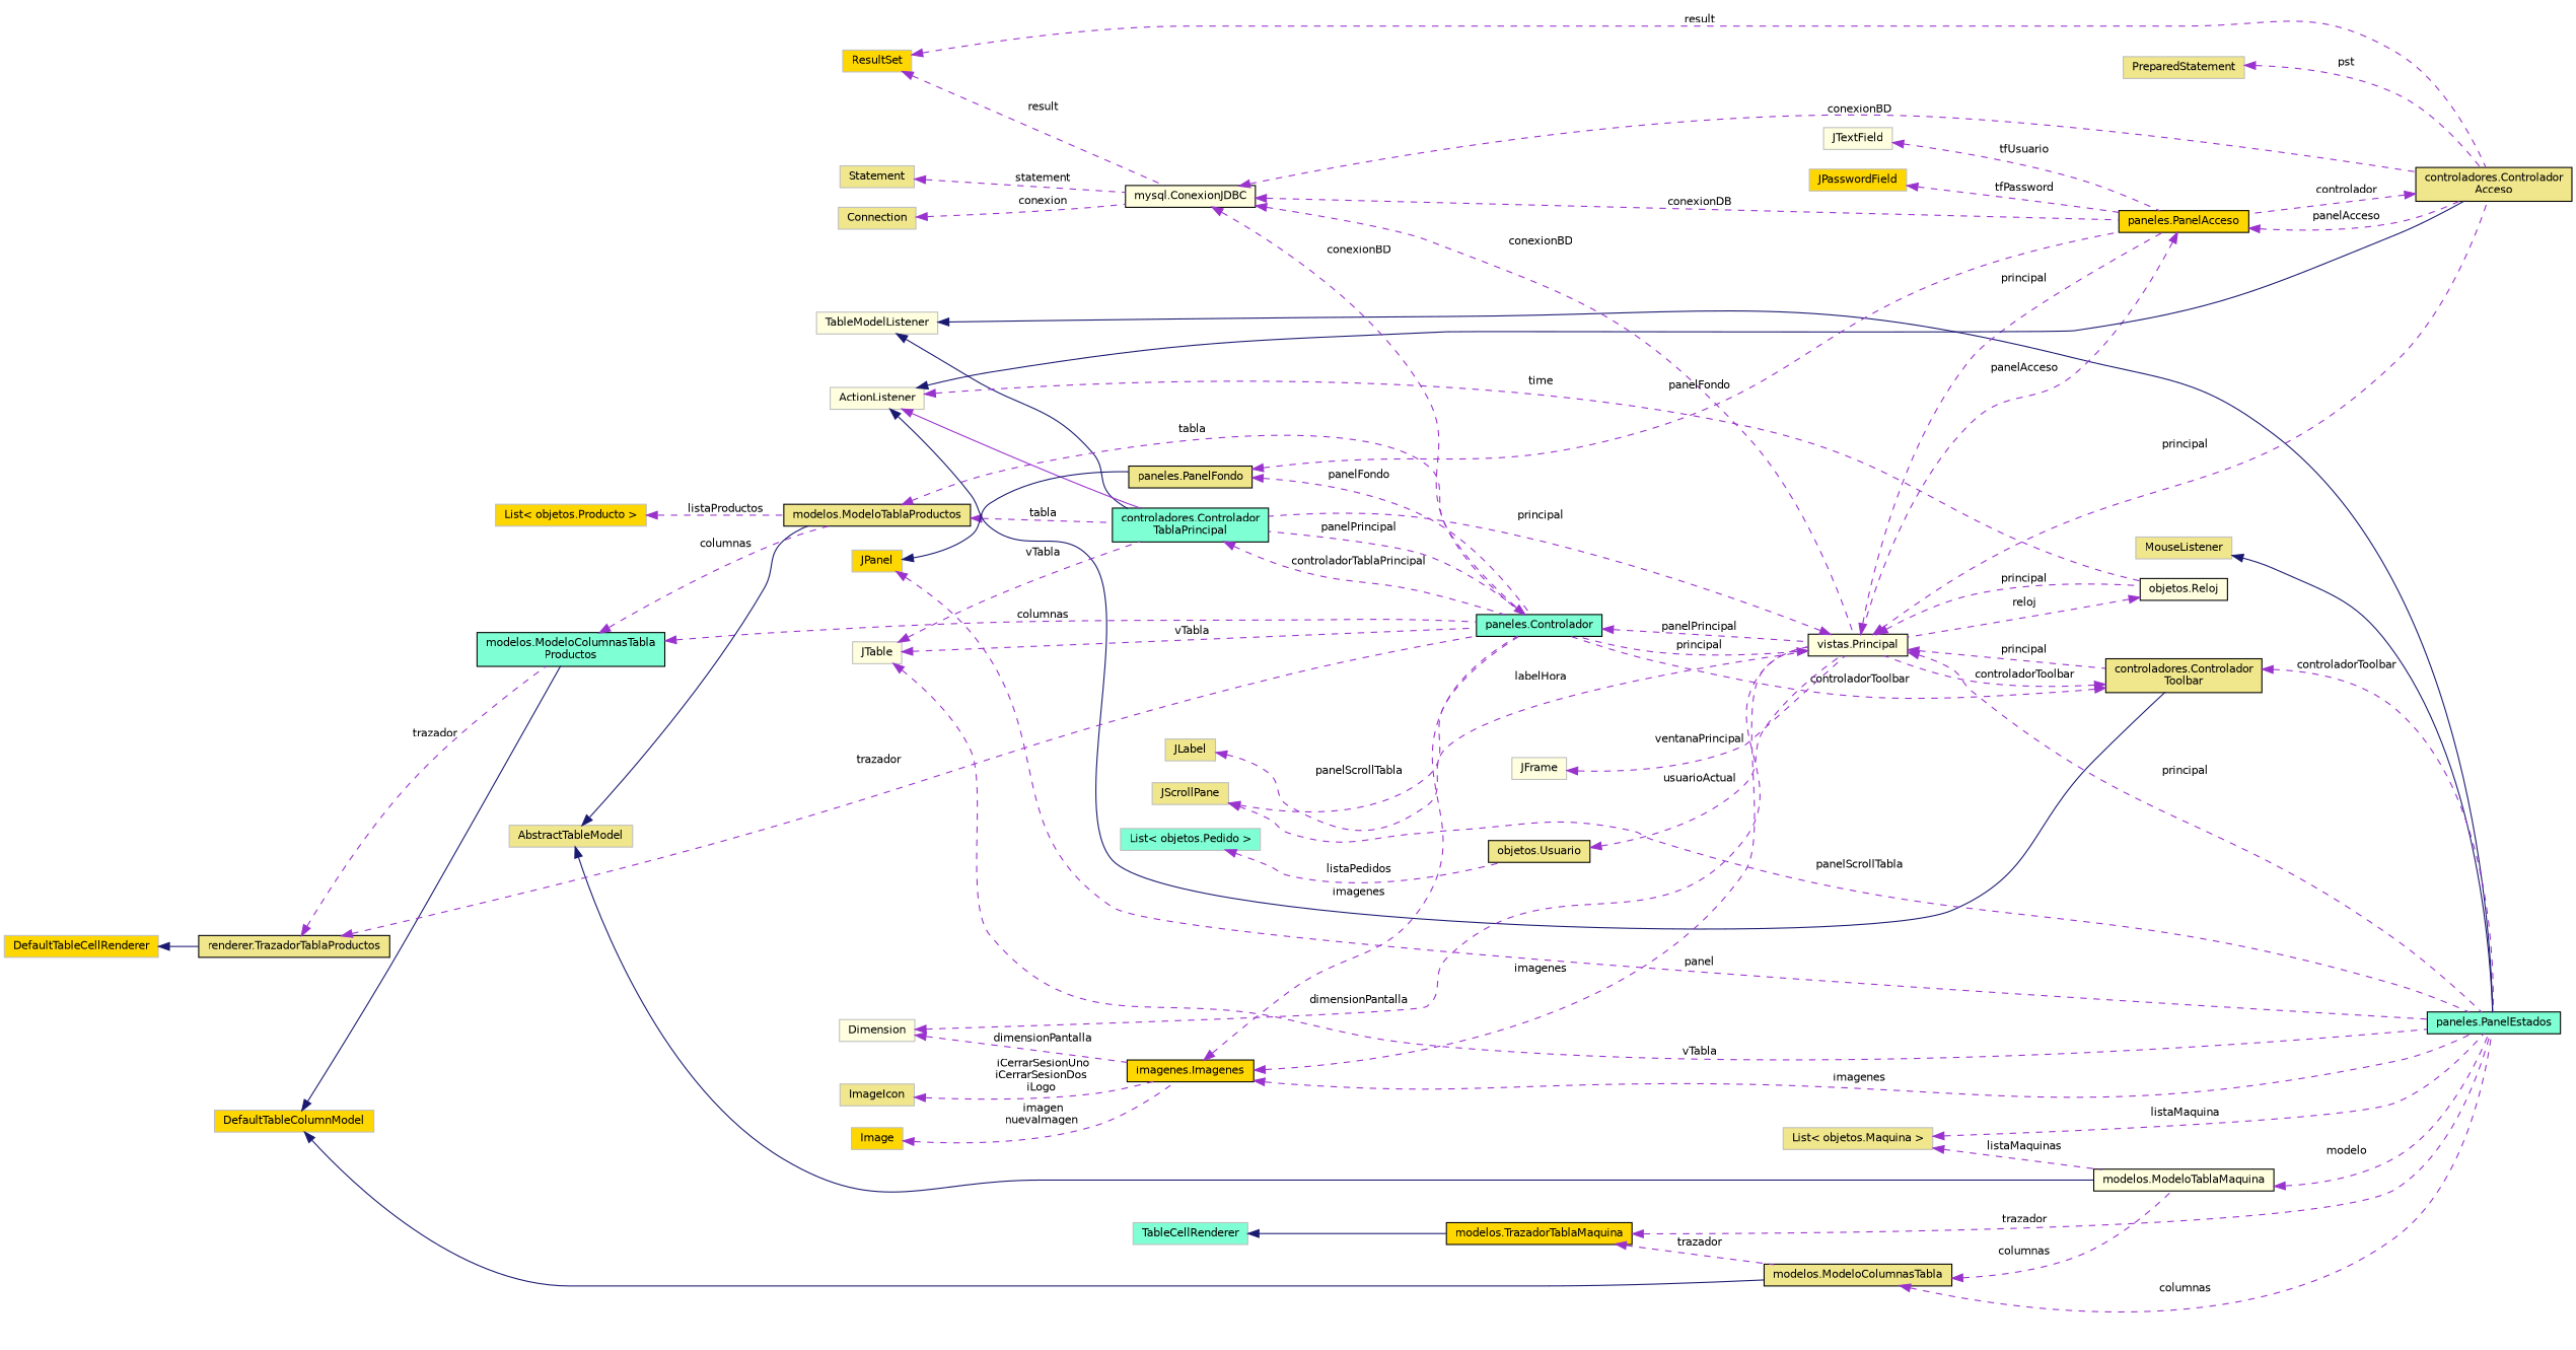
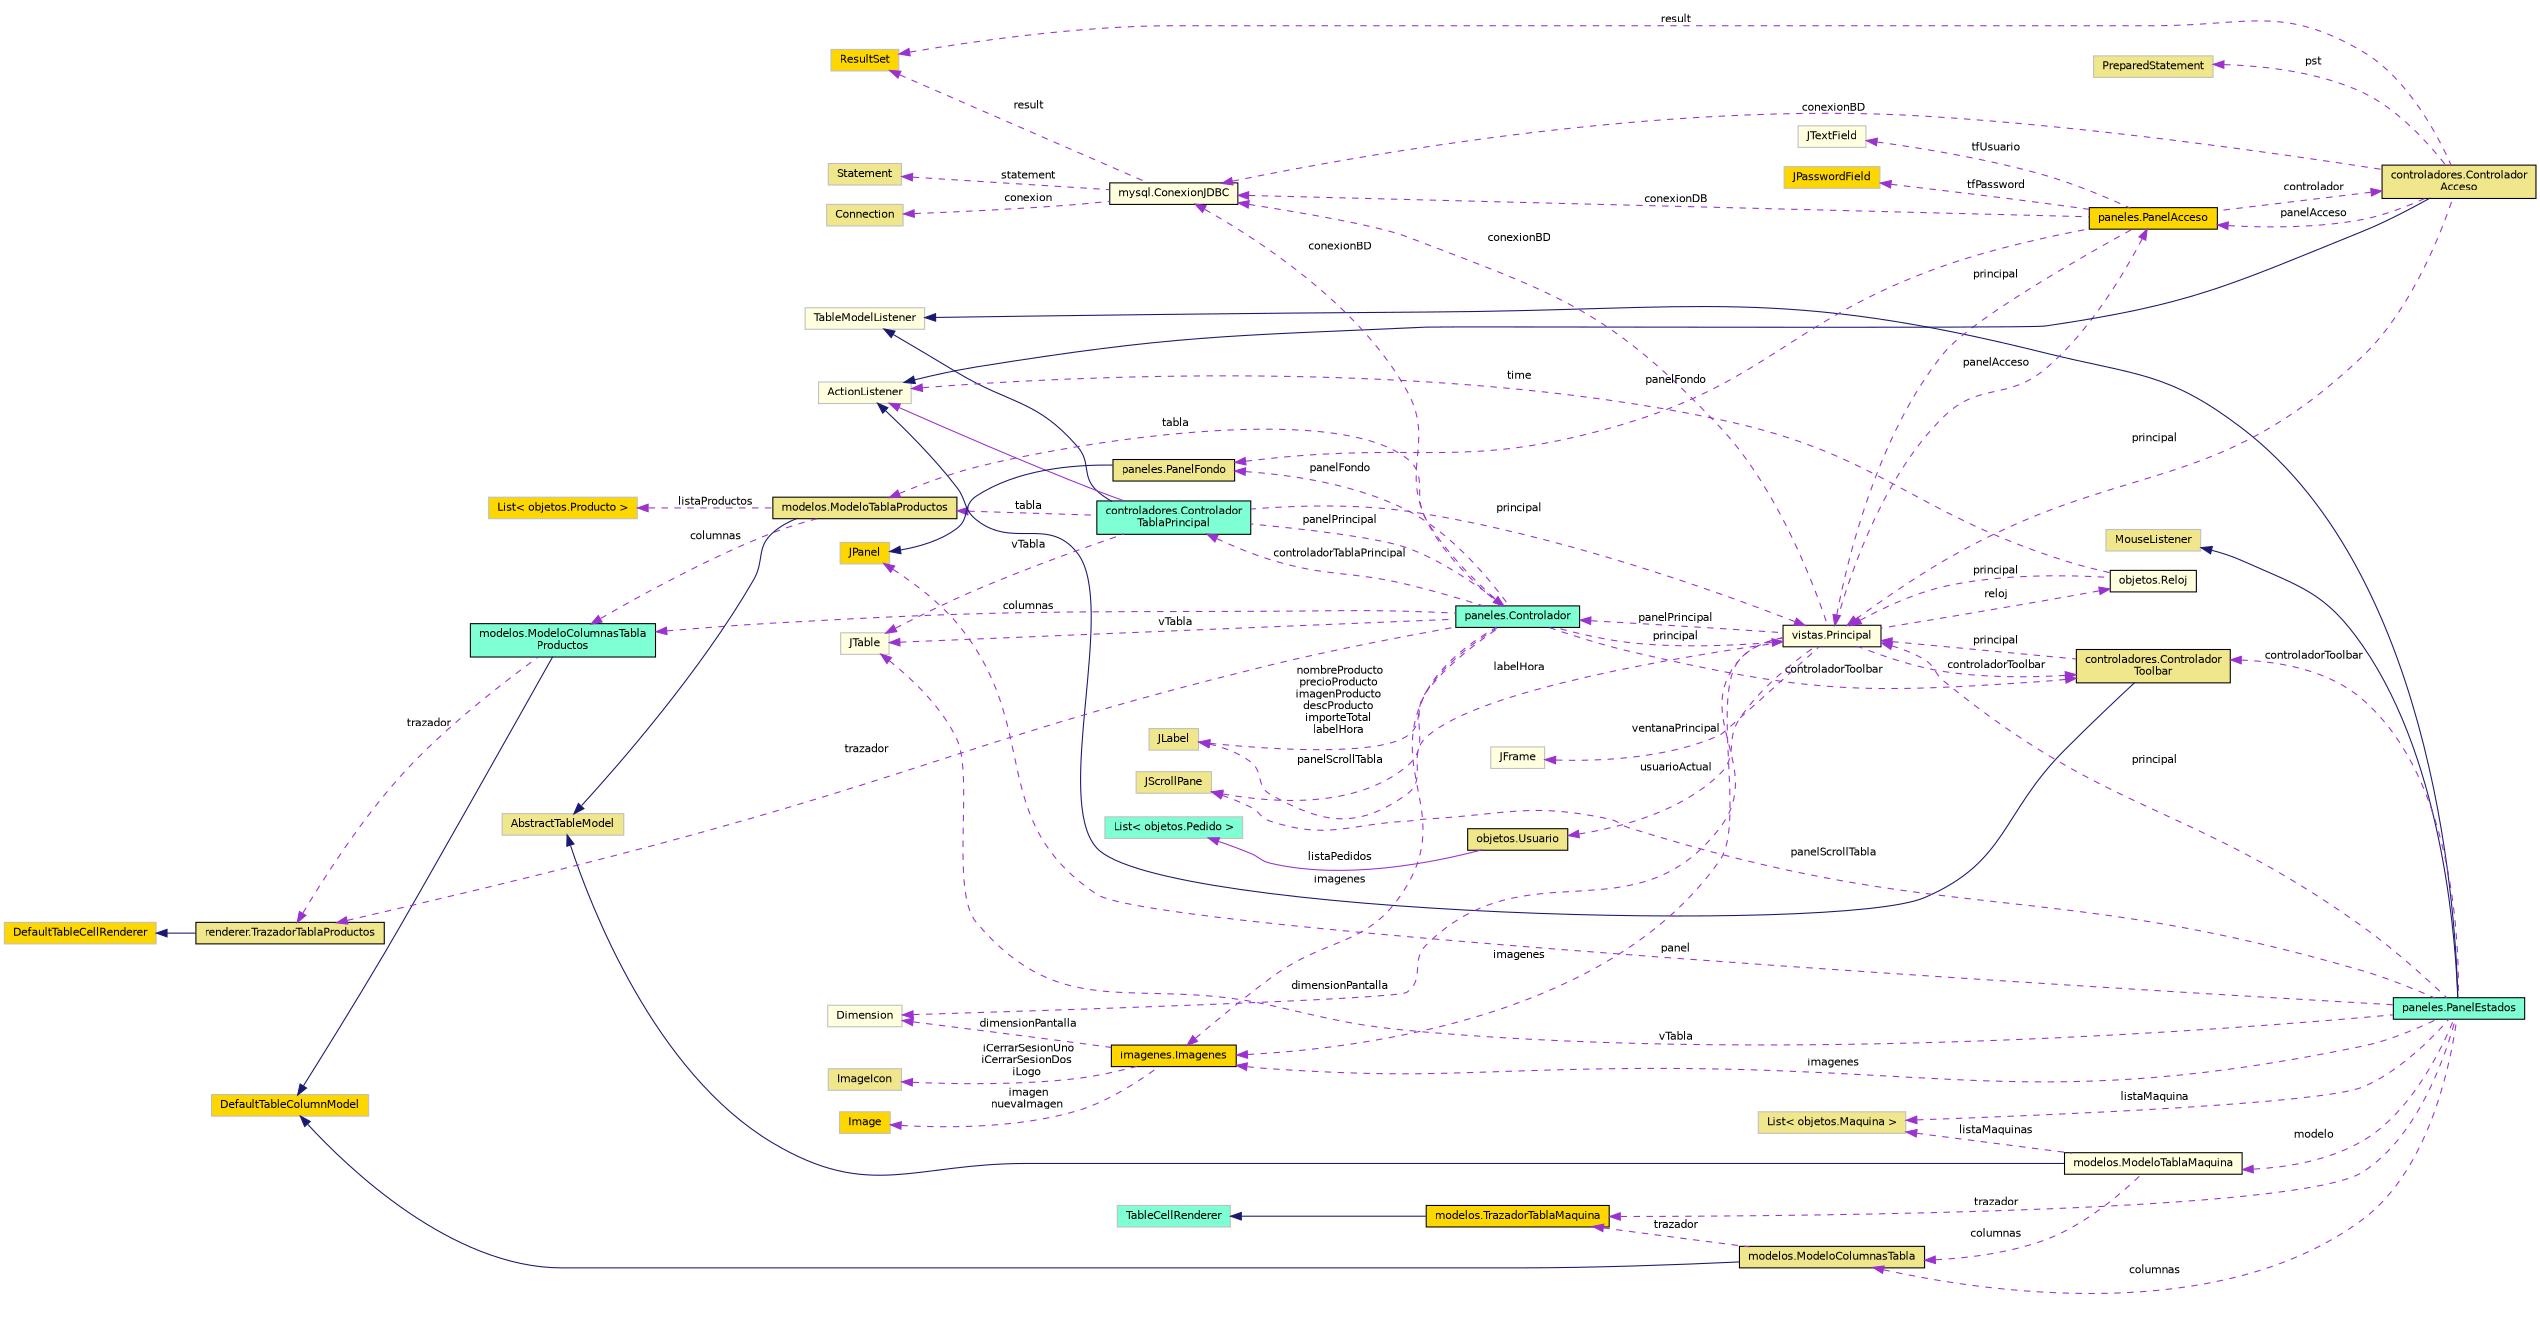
  digraph {
    rankdir=LR
    node [color=grey75 fillcolor=khaki fontname=Helvetica fontsize=10 shape=record style=filled]
    edge [color=darkorchid3 dir=back fontname=Helvetica fontsize=10 labelfontname=Helvetica labelfontsize=10 style=dashed]
    n1 [color=black fillcolor=aquamarine fontcolor=black height=0.2 label="paneles.PanelEstados" width=0.4]
    n2 [fillcolor=lightyellow height=0.2 label=TableModelListener width=0.4]
    n3 [color=black fillcolor=aquamarine height=0.2 label="controladores.Controlador\lTablaPrincipal" width=0.4]
    n4 [color=black fillcolor=aquamarine height=0.2 label="paneles.Controlador" width=0.4]
    n5 [height=0.2 label=MouseListener width=0.4]
    n6 [height=0.2 label="List\< objetos.Maquina \>" width=0.4]
    n7 [color=black fillcolor=lightyellow height=0.2 label="modelos.ModeloTablaMaquina" width=0.4]
    n8 [color=black height=0.2 label="modelos.ModeloColumnasTabla" width=0.4]
    n9 [fillcolor=gold height=0.2 label=DefaultTableColumnModel width=0.4]
    n10 [color=black fillcolor=aquamarine height=0.2 label="modelos.ModeloColumnasTabla\lProductos" width=0.4]
    n11 [color=black height=0.2 label="modelos.ModeloTablaProductos" width=0.4]
    n12 [color=black fillcolor=gold height=0.2 label="modelos.TrazadorTablaMaquina" width=0.4]
    n13 [fillcolor=aquamarine height=0.2 label=TableCellRenderer width=0.4]
    n14 [color=black height=0.2 label="controladores.Controlador\lToolbar" width=0.4]
    n15 [color=black fillcolor=lightyellow height=0.2 label="vistas.Principal" width=0.4]
    n16 [color=black fillcolor=lightyellow height=0.2 label="objetos.Reloj" width=0.4]
    n17 [color=black height=0.2 label="controladores.Controlador\lAcceso" width=0.4]
    n18 [color=black fillcolor=gold height=0.2 label="paneles.PanelAcceso" width=0.4]
    n19 [fillcolor=lightyellow height=0.2 label=ActionListener width=0.4]
    n20 [fillcolor=lightyellow height=0.2 label=JTable width=0.4]
    n21 [height=0.2 label=AbstractTableModel width=0.4]
    n22 [color=black height=0.2 label="renderer.TrazadorTablaProductos" width=0.4]
    n23 [fillcolor=gold height=0.2 label=DefaultTableCellRenderer width=0.4]
    n24 [fillcolor=gold height=0.2 label="List\< objetos.Producto \>" width=0.4]
    n25 [color=black fillcolor=lightyellow height=0.2 label="mysql.ConexionJDBC" width=0.4]
    n26 [height=0.2 label=Statement width=0.4]
    n27 [height=0.2 label=Connection width=0.4]
    n28 [fillcolor=gold height=0.2 label=ResultSet width=0.4]
    n29 [color=black height=0.2 label="paneles.PanelFondo" width=0.4]
    n30 [fillcolor=gold height=0.2 label=JPanel width=0.4]
    n31 [height=0.2 label=JLabel width=0.4]
    n32 [color=black fillcolor=gold height=0.2 label="imagenes.Imagenes" width=0.4]
    n33 [height=0.2 label=ImageIcon width=0.4]
    n34 [fillcolor=gold height=0.2 label=Image width=0.4]
    n35 [fillcolor=lightyellow height=0.2 label=Dimension width=0.4]
    n36 [height=0.2 label=JScrollPane width=0.4]
    n37 [color=black height=0.2 label="objetos.Usuario" width=0.4]
    n38 [fillcolor=aquamarine height=0.2 label="List\< objetos.Pedido \>" width=0.4]
    n39 [fillcolor=lightyellow height=0.2 label=JFrame width=0.4]
    n40 [fillcolor=lightyellow height=0.2 label=JTextField width=0.4]
    n41 [fillcolor=gold height=0.2 label=JPasswordField width=0.4]
    n42 [height=0.2 label=PreparedStatement width=0.4]
    n2 -> n1 [color=midnightblue style=solid]
    n2 -> n3 [color=midnightblue style=solid]
    n3 -> n4 [label=" controladorTablaPrincipal"]
    n4 -> n3 [label=" panelPrincipal"]
    n4 -> n15 [label=" panelPrincipal"]
    n5 -> n1 [color=midnightblue style=solid]
    n6 -> n1 [label=" listaMaquina"]
    n6 -> n7 [label=" listaMaquinas"]
    n7 -> n1 [label=" modelo"]
    n8 -> n1 [label=" columnas"]
    n8 -> n7 [label=" columnas"]
    n9 -> n8 [color=midnightblue style=solid]
    n9 -> n10 [color=midnightblue style=solid]
    n10 -> n4 [label=" columnas"]
    n10 -> n11 [label=" columnas"]
    n11 -> n3 [label=" tabla"]
    n11 -> n4 [label=" tabla"]
    n12 -> n1 [label=" trazador"]
    n12 -> n8 [label=" trazador"]
    n13 -> n12 [color=midnightblue style=solid]
    n14 -> n1 [label=" controladorToolbar"]
    n14 -> n4 [label=" controladorToolbar"]
    n14 -> n15 [label=" controladorToolbar"]
    n15 -> n1 [label=" principal"]
    n15 -> n3 [label=" principal"]
    n15 -> n4 [label=" principal"]
    n15 -> n14 [label=" principal"]
    n15 -> n16 [label=" principal"]
    n15 -> n17 [label=" principal"]
    n15 -> n18 [label=" principal"]
    n16 -> n15 [label=" reloj"]
    n17 -> n18 [label=" controlador"]
    n18 -> n15 [label=" panelAcceso"]
    n18 -> n17 [label=" panelAcceso"]
    n19 -> n3 [style=solid]
    n19 -> n14 [color=midnightblue style=solid]
    n19 -> n16 [label=" time"]
    n19 -> n17 [color=midnightblue style=solid]
    n20 -> n1 [label=" vTabla"]
    n20 -> n3 [label=" vTabla"]
    n20 -> n4 [label=" vTabla"]
    n21 -> n7 [color=midnightblue style=solid]
    n21 -> n11 [color=midnightblue style=solid]
    n22 -> n4 [label=" trazador"]
    n22 -> n10 [label=" trazador"]
    n23 -> n22 [color=midnightblue style=solid]
    n24 -> n11 [label=" listaProductos"]
    n25 -> n4 [label=" conexionBD"]
    n25 -> n15 [label=" conexionBD"]
    n25 -> n17 [label=" conexionBD"]
    n25 -> n18 [label=" conexionDB"]
    n26 -> n25 [label=" statement"]
    n27 -> n25 [label=" conexion"]
    n28 -> n17 [label=" result"]
    n28 -> n25 [label=" result"]
    n29 -> n4 [label=" panelFondo"]
    n29 -> n18 [label=" panelFondo"]
    n30 -> n1 [label=" panel"]
    n30 -> n29 [color=midnightblue style=solid]
+   n31 -> n4 [label=" nombreProducto\nprecioProducto\nimagenProducto\ndescProducto\nimporteTotal\nlabelHora"]
    n31 -> n15 [label=" labelHora"]
    n32 -> n1 [label=" imagenes"]
    n32 -> n4 [label=" imagenes"]
    n32 -> n15 [label=" imagenes"]
    n33 -> n32 [label=" iCerrarSesionUno\niCerrarSesionDos\niLogo"]
    n34 -> n32 [label=" imagen\nnuevaImagen"]
    n35 -> n15 [label=" dimensionPantalla"]
    n35 -> n32 [label=" dimensionPantalla"]
    n36 -> n1 [label=" panelScrollTabla"]
    n36 -> n4 [label=" panelScrollTabla"]
    n37 -> n15 [label=" usuarioActual"]
-   n38 -> n37 [label=" listaPedidos"]
+   n38 -> n37 [label=" listaPedidos" style=solid]
    n39 -> n15 [label=" ventanaPrincipal"]
    n40 -> n18 [label=" tfUsuario"]
    n41 -> n18 [label=" tfPassword"]
    n42 -> n17 [label=" pst"]
  }
